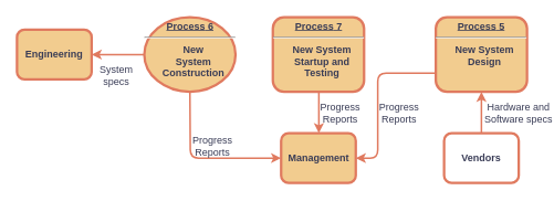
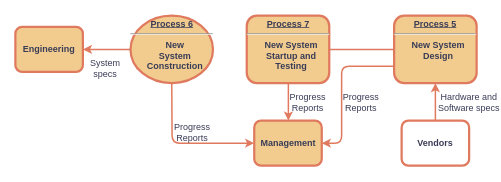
  <mxCell id="0" />
  <mxCell id="1" parent="0" />
  <mxCell id="2" value="&lt;p style=&quot;margin: 0px; margin-top: 4px; text-align: center; text-decoration: underline;&quot;&gt;&lt;strong&gt;&lt;strong&gt;Process&lt;/strong&gt; 5&lt;br /&gt;&lt;/strong&gt;&lt;/p&gt;&lt;hr /&gt;&lt;p style=&quot;margin: 0px; margin-left: 8px;&quot;&gt;New System&lt;/p&gt;&lt;p style=&quot;margin: 0px; margin-left: 8px;&quot;&gt;Design&lt;/p&gt;" style="verticalAlign=middle;align=center;overflow=fill;fontSize=12;fontFamily=Helvetica;html=1;rounded=1;fontStyle=1;strokeWidth=3;fillColor=#F2CC8F;labelBackgroundColor=none;strokeColor=#E07A5F;fontColor=#393C56;" parent="1" vertex="1"><mxGeometry x="525" y="20" width="110" height="90" as="geometry" /></mxCell>
  <mxCell id="3" value="&lt;p style=&quot;margin: 0px; margin-top: 4px; text-align: center; text-decoration: underline;&quot;&gt;&lt;strong&gt;&lt;strong&gt;Process&lt;/strong&gt; 6&lt;br /&gt;&lt;/strong&gt;&lt;/p&gt;&lt;hr /&gt;&lt;p style=&quot;margin: 0px; margin-left: 8px;&quot;&gt;New&lt;/p&gt;&lt;p style=&quot;margin: 0px; margin-left: 8px;&quot;&gt;System&lt;/p&gt;&lt;p style=&quot;margin: 0px; margin-left: 8px;&quot;&gt;Construction&lt;/p&gt;" style="ellipse;verticalAlign=middle;align=center;overflow=fill;fontSize=12;fontFamily=Helvetica;html=1;fontStyle=1;strokeWidth=3;fillColor=#F2CC8F;labelBackgroundColor=none;strokeColor=#E07A5F;fontColor=#393C56;" parent="1" vertex="1"><mxGeometry x="173.5" y="20" width="110" height="90" as="geometry" /></mxCell>
  <mxCell id="4" value="Management" style="whiteSpace=wrap;align=center;verticalAlign=middle;fontStyle=1;strokeWidth=3;fillColor=#F2CC8F;labelBackgroundColor=none;strokeColor=#E07A5F;fontColor=#393C56;rounded=1;" parent="1" vertex="1"><mxGeometry x="338.5" y="160" width="90" height="60" as="geometry" /></mxCell>
  <mxCell id="5" value="Engineering" style="whiteSpace=wrap;align=center;verticalAlign=middle;fontStyle=1;strokeWidth=3;fillColor=#F2CC8F;labelBackgroundColor=none;strokeColor=#E07A5F;fontColor=#393C56;rounded=1;" parent="1" vertex="1"><mxGeometry x="20" y="35" width="90" height="60" as="geometry" /></mxCell>
  <mxCell id="6" value="Vendors" style="whiteSpace=wrap;align=center;verticalAlign=middle;fontStyle=1;strokeWidth=3;fillColor=#ffffff;labelBackgroundColor=none;strokeColor=#E07A5F;fontColor=#393C56;rounded=1;" parent="1" vertex="1"><mxGeometry x="535" y="160" width="90" height="60" as="geometry" /></mxCell>
  <mxCell id="7" value="&lt;p style=&quot;margin: 0px; margin-top: 4px; text-align: center; text-decoration: underline;&quot;&gt;&lt;strong&gt;&lt;strong&gt;Process&lt;/strong&gt; 7&lt;br /&gt;&lt;/strong&gt;&lt;/p&gt;&lt;hr /&gt;&lt;p style=&quot;margin: 0px; margin-left: 8px;&quot;&gt;New System&lt;/p&gt;&lt;p style=&quot;margin: 0px; margin-left: 8px;&quot;&gt;Startup and&lt;/p&gt;&lt;p style=&quot;margin: 0px; margin-left: 8px;&quot;&gt;Testing&lt;/p&gt;" style="verticalAlign=middle;align=center;overflow=fill;fontSize=12;fontFamily=Helvetica;html=1;rounded=1;fontStyle=1;strokeWidth=3;fillColor=#F2CC8F;labelBackgroundColor=none;strokeColor=#E07A5F;fontColor=#393C56;" parent="1" vertex="1"><mxGeometry x="328.5" y="20" width="110" height="90" as="geometry" /></mxCell>
+ <mxCell id="8" value="" style="endArrow=none;noEdgeStyle=1;strokeColor=#E07A5F;strokeWidth=2;labelBackgroundColor=none;fontColor=default;" parent="1" source="2" target="7" edge="1"><mxGeometry relative="1" as="geometry"><mxPoint x="190.008" y="-9" as="sourcePoint" /><mxPoint x="385.328" y="160" as="targetPoint" /></mxGeometry></mxCell>
  <mxCell id="9" value="" style="edgeStyle=elbowEdgeStyle;elbow=horizontal;strokeColor=#E07A5F;strokeWidth=2;labelBackgroundColor=none;fontColor=default;" parent="1" source="6" target="2" edge="1"><mxGeometry width="100" height="100" relative="1" as="geometry"><mxPoint x="415" y="210" as="sourcePoint" /><mxPoint x="515" y="110" as="targetPoint" /></mxGeometry></mxCell>
  <mxCell id="10" value="Hardware and&#10;Software specs" style="text;spacingTop=-5;align=center;labelBackgroundColor=none;fontColor=#393C56;rounded=1;" parent="1" vertex="1"><mxGeometry x="610" y="120" width="30" height="20" as="geometry" /></mxCell>
  <mxCell id="11" value="" style="edgeStyle=elbowEdgeStyle;elbow=horizontal;exitX=0;exitY=0.75;strokeColor=#E07A5F;strokeWidth=2;labelBackgroundColor=none;fontColor=default;" parent="1" source="2" target="4" edge="1"><mxGeometry width="100" height="100" relative="1" as="geometry"><mxPoint x="405" y="240" as="sourcePoint" /><mxPoint x="505" y="140" as="targetPoint" /><Array as="points"><mxPoint x="455" y="140" /></Array></mxGeometry></mxCell>
  <mxCell id="12" value="Progress&#10;Reports" style="text;spacingTop=-5;align=center;labelBackgroundColor=none;fontColor=#393C56;rounded=1;" parent="1" vertex="1"><mxGeometry x="466" y="120" width="30" height="20" as="geometry" /></mxCell>
  <mxCell id="13" value="" style="edgeStyle=elbowEdgeStyle;elbow=horizontal;strokeColor=#E07A5F;strokeWidth=2;labelBackgroundColor=none;fontColor=default;" parent="1" source="7" target="4" edge="1"><mxGeometry width="100" height="100" relative="1" as="geometry"><mxPoint x="185" y="170" as="sourcePoint" /><mxPoint x="215" y="160" as="targetPoint" /></mxGeometry></mxCell>
  <mxCell id="14" value="Progress&#10;Reports" style="text;spacingTop=-5;align=center;labelBackgroundColor=none;fontColor=#393C56;rounded=1;" parent="1" vertex="1"><mxGeometry x="395" y="120" width="30" height="20" as="geometry" /></mxCell>
  <mxCell id="15" value="" style="edgeStyle=elbowEdgeStyle;elbow=horizontal;strokeColor=#E07A5F;strokeWidth=2;labelBackgroundColor=none;fontColor=default;" parent="1" source="3" target="4" edge="1"><mxGeometry width="100" height="100" relative="1" as="geometry"><mxPoint x="115" y="250" as="sourcePoint" /><mxPoint x="215" y="150" as="targetPoint" /><Array as="points"><mxPoint x="229" y="140" /></Array></mxGeometry></mxCell>
  <mxCell id="16" value="Progress&#10;Reports" style="text;spacingTop=-5;align=center;labelBackgroundColor=none;fontColor=#393C56;rounded=1;" parent="1" vertex="1"><mxGeometry x="241" y="160" width="30" height="20" as="geometry" /></mxCell>
  <mxCell id="17" value="" style="edgeStyle=elbowEdgeStyle;elbow=vertical;strokeColor=#E07A5F;strokeWidth=2;labelBackgroundColor=none;fontColor=default;" parent="1" source="3" target="5" edge="1"><mxGeometry width="100" height="100" relative="1" as="geometry"><mxPoint x="55" y="250" as="sourcePoint" /><mxPoint x="155" y="150" as="targetPoint" /></mxGeometry></mxCell>
  <mxCell id="18" value="System&#10;specs" style="text;spacingTop=-5;align=center;labelBackgroundColor=none;fontColor=#393C56;rounded=1;" parent="1" vertex="1"><mxGeometry x="125" y="75" width="30" height="20" as="geometry" /></mxCell>
